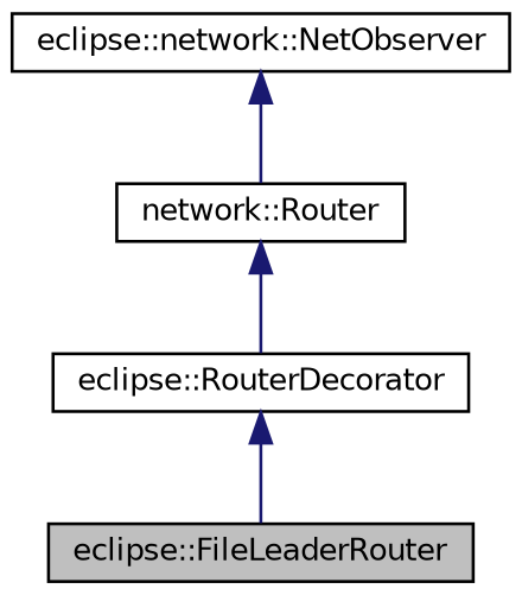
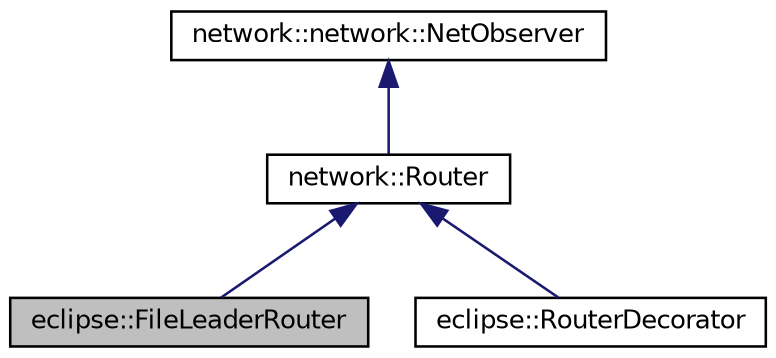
  digraph {
    node [color=black fillcolor=white fontname=Helvetica fontsize=10 shape=record style=filled]
    edge [color=midnightblue dir=back fontname=Helvetica fontsize=10 labelfontname=Helvetica labelfontsize=10 style=solid]
    n1 [fillcolor=grey75 fontcolor=black height=0.2 label="eclipse::FileLeaderRouter" width=0.4]
    n2 [height=0.2 label="eclipse::RouterDecorator" width=0.4]
    n3 [height=0.2 label="network::Router" width=0.4]
-   n4 [height=0.2 label="eclipse::network::NetObserver" width=0.4]
-   n2 -> n1
+   n4 [height=0.2 label="network::network::NetObserver" width=0.4]
+   n3 -> n1
    n3 -> n2
    n4 -> n3
  }
